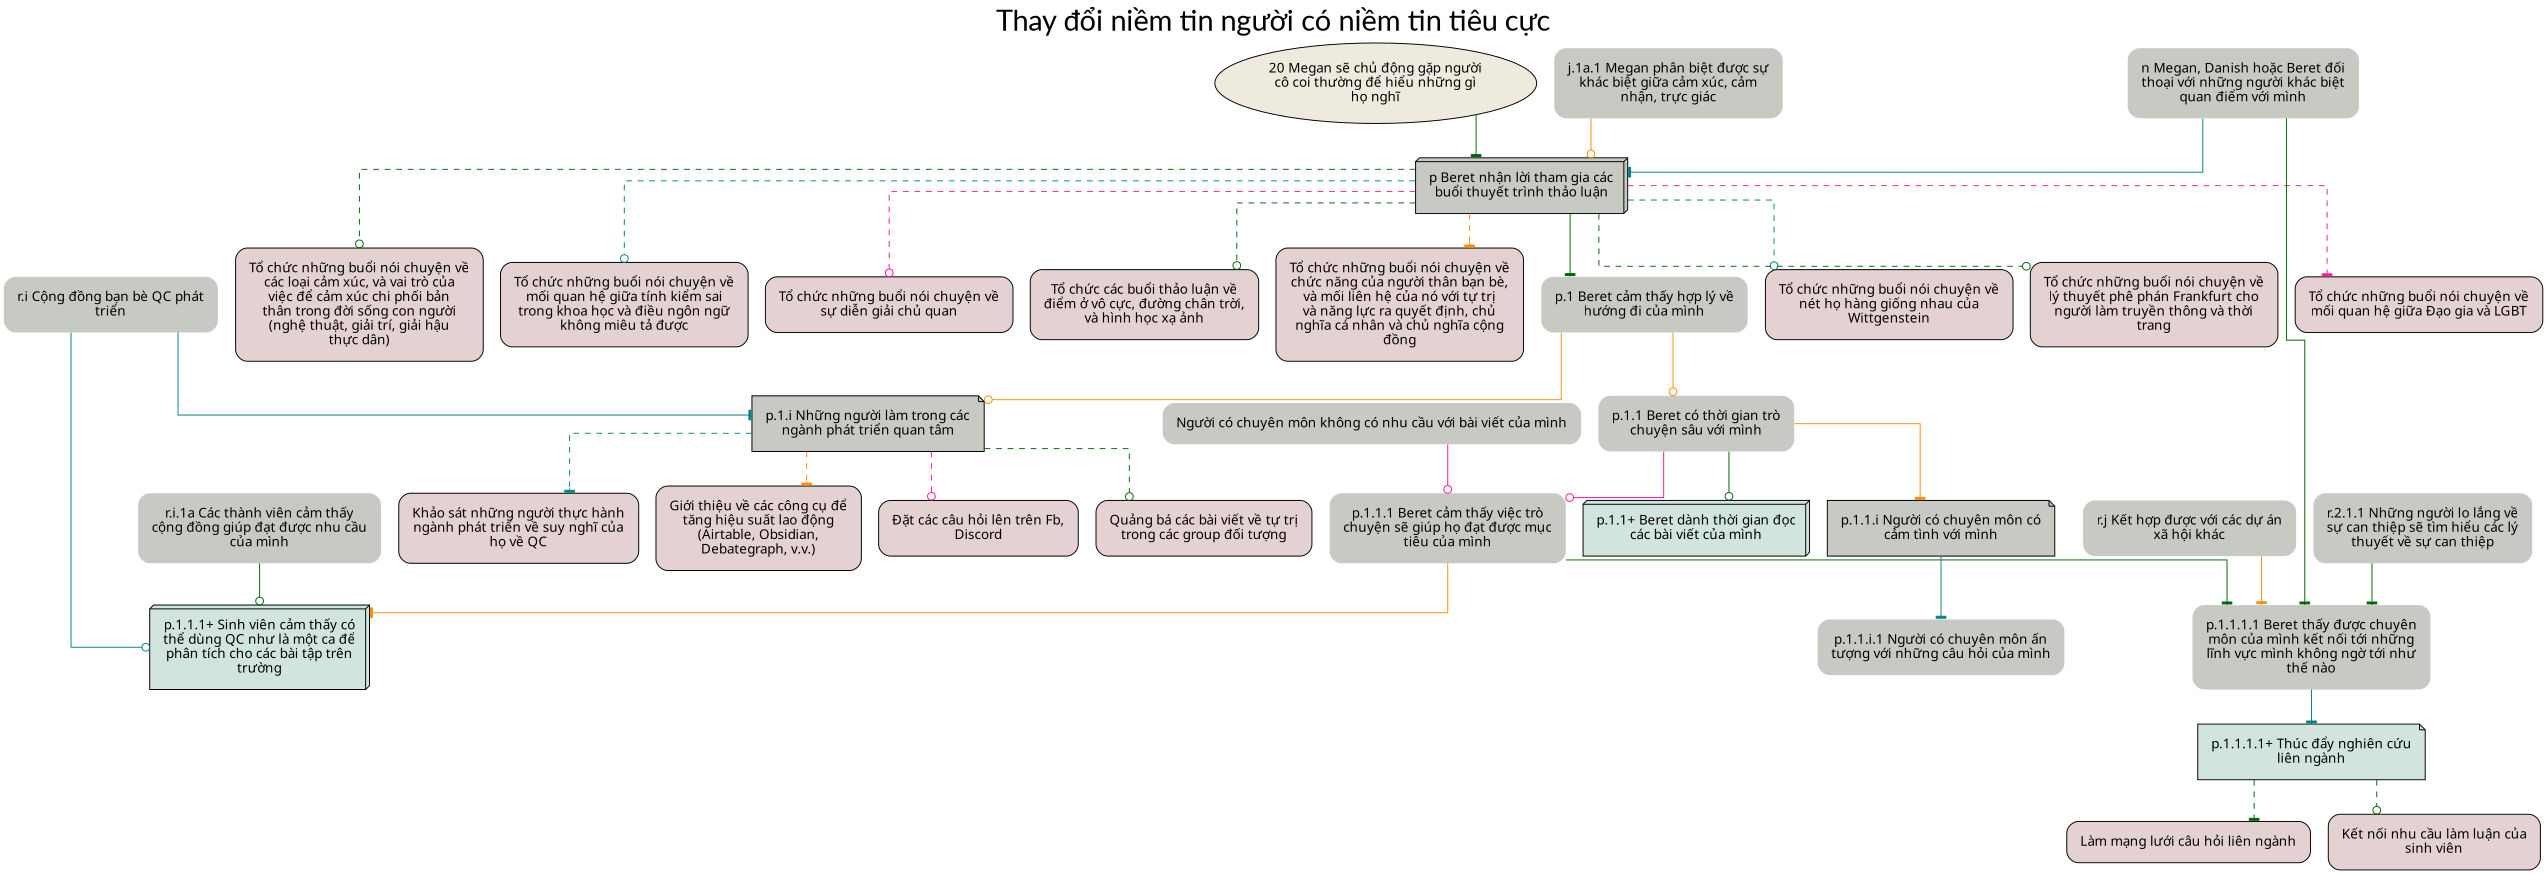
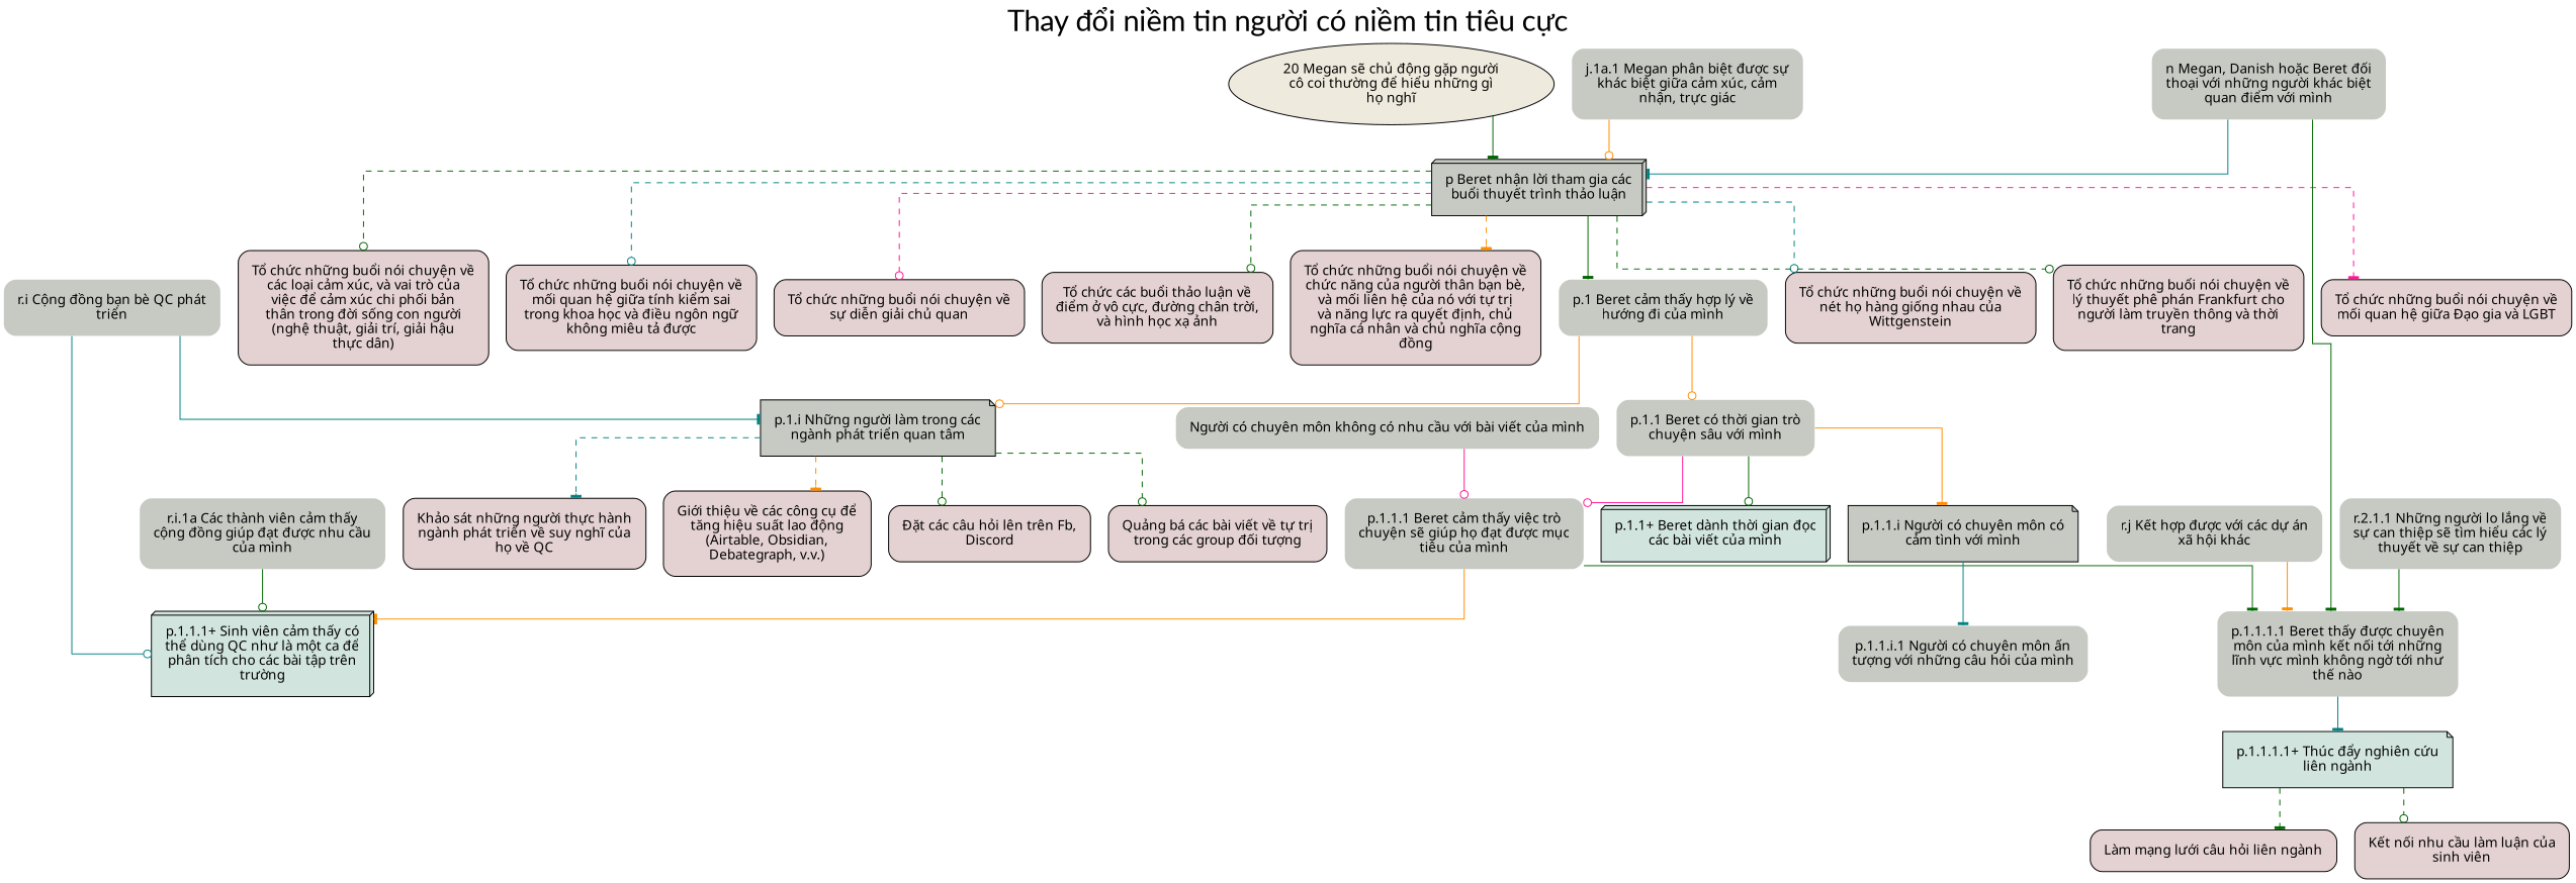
  digraph {
    fontname=Lato
    fontsize=30
    label="Thay đổi niềm tin người có niềm tin tiêu cực"
    labelloc=t
    splines=ortho
    style=rounded
    node [fillcolor="#c6cac3" fontname="SVN-Avo" margin=0.2 shape=polygon style="filled, rounded"]
    edge [arrowhead=tee color=darkgreen penwidth=1]
    n1 [fillcolor="#EEEADD" label="20 Megan sẽ chủ động gặp người\ncô coi thường để hiểu những gì\nhọ nghĩ" margin=0.1 shape=oval]
    n2 [label="p Beret nhận lời tham gia các\nbuổi thuyết trình thảo luận" shape=box3d style=filled]
    n3 [label="p.1 Beret cảm thấy hợp lý về\nhướng đi của mình" shape=plaintext]
    n4 [fillcolor="#E4D1D1" label="Tổ chức những buổi nói chuyện về\nchức năng của người thân bạn bè,\nvà mối liên hệ của nó với tự trị\nvà năng lực ra quyết định, chủ\nnghĩa cá nhân và chủ nghĩa cộng\nđồng"]
    n5 [fillcolor="#E4D1D1" label="Tổ chức những buổi nói chuyện về\nnét họ hàng giống nhau của\nWittgenstein"]
    n6 [fillcolor="#E4D1D1" label="Tổ chức những buổi nói chuyện về\nlý thuyết phê phán Frankfurt cho\nngười làm truyền thông và thời\ntrang"]
    n7 [fillcolor="#E4D1D1" label="Tổ chức những buổi nói chuyện về\nmối quan hệ giữa Đạo gia và LGBT"]
    n8 [fillcolor="#E4D1D1" label="Tổ chức những buổi nói chuyện về\ncác loại cảm xúc, và vai trò của\nviệc để cảm xúc chi phối bản\nthân trong đời sống con người\n(nghệ thuật, giải trí, giải hậu\nthực dân)"]
    n9 [fillcolor="#E4D1D1" label="Tổ chức những buổi nói chuyện về\nmối quan hệ giữa tính kiểm sai\ntrong khoa học và điều ngôn ngữ\nkhông miêu tả được"]
    n10 [fillcolor="#E4D1D1" label="Tổ chức những buổi nói chuyện về\nsự diễn giải chủ quan"]
    n11 [fillcolor="#E4D1D1" label="Tổ chức các buổi thảo luận về\nđiểm ở vô cực, đường chân trời,\nvà hình học xạ ảnh"]
    n12 [label="p.1.1.1 Beret cảm thấy việc trò\nchuyện sẽ giúp họ đạt được mục\ntiêu của mình" shape=plaintext]
    n13 [label="p.1.1.1.1 Beret thấy được chuyên\nmôn của mình kết nối tới những\nlĩnh vực mình không ngờ tới như\nthế nào" shape=plaintext]
    n14 [fillcolor="#D1E4DD" label="p.1.1.1+ Sinh viên cảm thấy có\nthể dùng QC như là một ca để\nphân tích cho các bài tập trên\ntrường" shape=box3d]
    n15 [fillcolor="#D1E4DD" label="p.1.1.1.1+ Thúc đẩy nghiên cứu\nliên ngành" shape=note]
    n16 [label="r.i Cộng đồng bạn bè QC phát\ntriển" shape=plaintext]
    n17 [label="p.1.i Những người làm trong các\nngành phát triển quan tâm" shape=note style=filled]
    n18 [fillcolor="#E4D1D1" label="Khảo sát những người thực hành\nngành phát triển về suy nghĩ của\nhọ về QC"]
    n19 [fillcolor="#E4D1D1" label="Giới thiệu về các công cụ để\ntăng hiệu suất lao động\n(Airtable, Obsidian,\nDebategraph, v.v.)"]
    n20 [fillcolor="#E4D1D1" label="Đặt các câu hỏi lên trên Fb,\nDiscord"]
    n21 [fillcolor="#E4D1D1" label="Quảng bá các bài viết về tự trị\ntrong các group đối tượng"]
    n22 [label="r.i.1a Các thành viên cảm thấy\ncộng đồng giúp đạt được nhu cầu\ncủa mình" shape=plaintext]
    n23 [label="r.2.1.1 Những người lo lắng về\nsự can thiệp sẽ tìm hiểu các lý\nthuyết về sự can thiệp" shape=plaintext]
    n24 [label="p.1.1.i.1 Người có chuyên môn ấn\ntượng với những câu hỏi của mình" shape=plaintext]
    n25 [fillcolor="#E4D1D1" label="Làm mạng lưới câu hỏi liên ngành"]
    n26 [fillcolor="#E4D1D1" label="Kết nối nhu cầu làm luận của\nsinh viên"]
    n27 [label="p.1.1 Beret có thời gian trò\nchuyện sâu với mình" shape=plaintext]
    n28 [fillcolor="#D1E4DD" label="p.1.1+ Beret dành thời gian đọc\ncác bài viết của mình" shape=box3d]
    n29 [label="p.1.1.i Người có chuyên môn có\ncảm tình với mình" shape=note style=filled]
    n30 [label="r.j Kết hợp được với các dự án\nxã hội khác" shape=plaintext]
    n31 [label="n Megan, Danish hoặc Beret đối\nthoại với những người khác biệt\nquan điểm với mình" shape=plaintext]
    n32 [label="j.1a.1 Megan phân biệt được sự\nkhác biệt giữa cảm xúc, cảm\nnhận, trực giác" shape=plaintext]
    "Người có chuyên môn không có nhu cầu với bài viết của mình" [shape=plaintext]
    n1 -> n2
    n2 -> n3
    n2 -> n4 [color=darkorange style=dashed]
    n2 -> n5 [arrowhead=odot color=teal style=dashed]
    n2 -> n6 [arrowhead=odot style=dashed]
    n2 -> n7 [color=deeppink style=dashed]
    n2 -> n8 [arrowhead=odot style=dashed]
    n2 -> n9 [arrowhead=odot color=teal style=dashed]
    n2 -> n10 [arrowhead=odot color=deeppink style=dashed]
    n2 -> n11 [arrowhead=odot style=dashed]
    n3 -> n17 [arrowhead=odot color=darkorange]
    n3 -> n27 [arrowhead=odot color=darkorange]
    n12 -> n13
    n12 -> n14 [color=darkorange]
    n13 -> n15 [color=teal]
    n15 -> n25 [style=dashed]
    n15 -> n26 [arrowhead=odot style=dashed]
    n16 -> n14 [arrowhead=odot color=teal]
    n16 -> n17 [color=teal]
    n17 -> n18 [color=teal style=dashed]
    n17 -> n19 [color=darkorange style=dashed]
-   n17 -> n20 [arrowhead=odot color=deeppink style=dashed]
+   n17 -> n20 [arrowhead=odot style=dashed]
    n17 -> n21 [arrowhead=odot style=dashed]
    n22 -> n14 [arrowhead=odot]
    n23 -> n13
    n27 -> n12 [arrowhead=odot color=deeppink]
    n27 -> n28 [arrowhead=odot]
    n27 -> n29 [color=darkorange]
    n29 -> n24 [color=teal]
    n30 -> n13 [color=darkorange]
    n31 -> n2 [color=teal]
    n31 -> n13
    n32 -> n2 [arrowhead=odot color=darkorange]
    "Người có chuyên môn không có nhu cầu với bài viết của mình" -> n12 [arrowhead=odot color=deeppink]
  }
